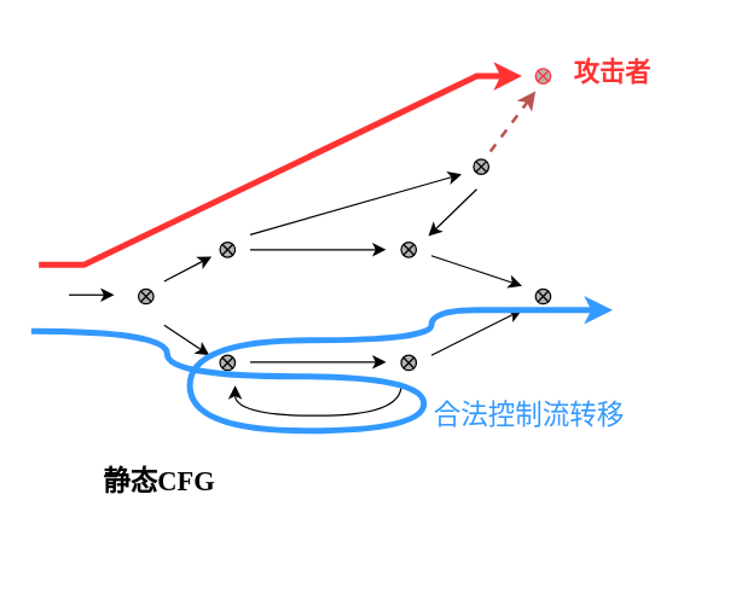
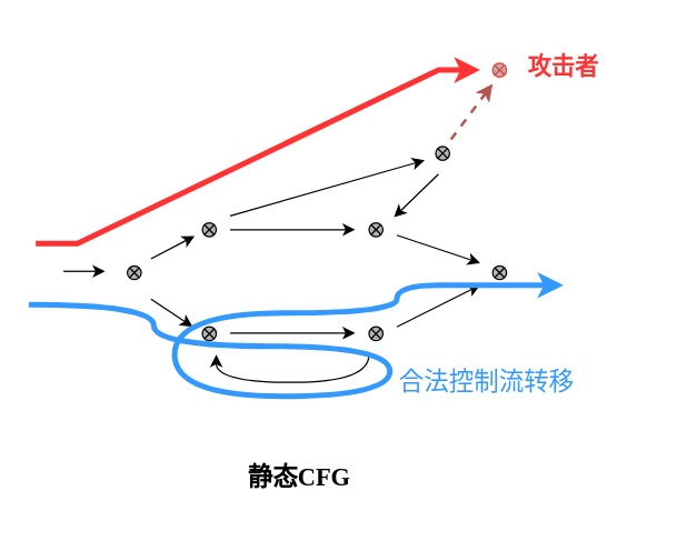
  <mxCell id="0" />
  <mxCell id="1" parent="0" />
  <mxCell id="2" value="" style="endArrow=classic;html=1;rounded=0;" edge="1" parent="1"><mxGeometry width="50" height="50" relative="1" as="geometry"><mxPoint x="45" y="195" as="sourcePoint" /><mxPoint x="75" y="195" as="targetPoint" /></mxGeometry></mxCell>
  <mxCell id="3" value="" style="verticalLabelPosition=bottom;verticalAlign=top;html=1;shape=mxgraph.flowchart.or;fillColor=#B3B3B3;" vertex="1" parent="1"><mxGeometry x="91" y="191" width="10" height="10" as="geometry" /></mxCell>
  <mxCell id="4" value="" style="verticalLabelPosition=bottom;verticalAlign=top;html=1;shape=mxgraph.flowchart.or;fillColor=#B3B3B3;strokeColor=#FF3333;" vertex="1" parent="1"><mxGeometry x="354" y="45" width="10" height="10" as="geometry" /></mxCell>
  <mxCell id="5" value="" style="verticalLabelPosition=bottom;verticalAlign=top;html=1;shape=mxgraph.flowchart.or;fillColor=#B3B3B3;" vertex="1" parent="1"><mxGeometry x="313" y="105" width="10" height="10" as="geometry" /></mxCell>
  <mxCell id="6" value="" style="verticalLabelPosition=bottom;verticalAlign=top;html=1;shape=mxgraph.flowchart.or;fillColor=#B3B3B3;" vertex="1" parent="1"><mxGeometry x="354" y="191" width="10" height="10" as="geometry" /></mxCell>
  <mxCell id="7" value="" style="verticalLabelPosition=bottom;verticalAlign=top;html=1;shape=mxgraph.flowchart.or;fillColor=#B3B3B3;" vertex="1" parent="1"><mxGeometry x="265" y="235" width="10" height="10" as="geometry" /></mxCell>
  <mxCell id="8" value="" style="verticalLabelPosition=bottom;verticalAlign=top;html=1;shape=mxgraph.flowchart.or;fillColor=#B3B3B3;" vertex="1" parent="1"><mxGeometry x="265" y="160" width="10" height="10" as="geometry" /></mxCell>
  <mxCell id="9" value="" style="verticalLabelPosition=bottom;verticalAlign=top;html=1;shape=mxgraph.flowchart.or;fillColor=#B3B3B3;" vertex="1" parent="1"><mxGeometry x="145" y="235" width="10" height="10" as="geometry" /></mxCell>
  <mxCell id="10" value="" style="verticalLabelPosition=bottom;verticalAlign=top;html=1;shape=mxgraph.flowchart.or;fillColor=#B3B3B3;" vertex="1" parent="1"><mxGeometry x="145" y="160" width="10" height="10" as="geometry" /></mxCell>
  <mxCell id="11" value="" style="endArrow=classic;html=1;rounded=0;entryX=0.145;entryY=0.855;entryDx=0;entryDy=0;entryPerimeter=0;" edge="1" parent="1"><mxGeometry width="50" height="50" relative="1" as="geometry"><mxPoint x="108" y="186" as="sourcePoint" /><mxPoint x="139.45" y="169.55" as="targetPoint" /></mxGeometry></mxCell>
  <mxCell id="12" value="" style="endArrow=classic;html=1;rounded=0;" edge="1" parent="1"><mxGeometry width="50" height="50" relative="1" as="geometry"><mxPoint x="108" y="215" as="sourcePoint" /><mxPoint x="138" y="235" as="targetPoint" /></mxGeometry></mxCell>
  <mxCell id="13" value="" style="endArrow=classic;html=1;rounded=0;" edge="1" parent="1"><mxGeometry width="50" height="50" relative="1" as="geometry"><mxPoint x="165" y="165" as="sourcePoint" /><mxPoint x="255" y="165" as="targetPoint" /></mxGeometry></mxCell>
  <mxCell id="14" value="" style="endArrow=classic;html=1;rounded=0;" edge="1" parent="1"><mxGeometry width="50" height="50" relative="1" as="geometry"><mxPoint x="165" y="239.5" as="sourcePoint" /><mxPoint x="255" y="239.5" as="targetPoint" /></mxGeometry></mxCell>
  <mxCell id="15" value="" style="endArrow=classic;html=1;rounded=0;edgeStyle=orthogonalEdgeStyle;curved=1;" edge="1" parent="1"><mxGeometry width="50" height="50" relative="1" as="geometry"><mxPoint x="265" y="255" as="sourcePoint" /><mxPoint x="155" y="255" as="targetPoint" /><Array as="points"><mxPoint x="265" y="275" /><mxPoint x="155" y="275" /></Array></mxGeometry></mxCell>
  <mxCell id="16" value="" style="endArrow=classic;html=1;rounded=0;" edge="1" parent="1"><mxGeometry width="50" height="50" relative="1" as="geometry"><mxPoint x="165" y="155" as="sourcePoint" /><mxPoint x="305" y="115" as="targetPoint" /></mxGeometry></mxCell>
  <mxCell id="17" value="" style="endArrow=classic;html=1;rounded=0;" edge="1" parent="1"><mxGeometry width="50" height="50" relative="1" as="geometry"><mxPoint x="315" y="125" as="sourcePoint" /><mxPoint x="283" y="156" as="targetPoint" /></mxGeometry></mxCell>
  <mxCell id="18" value="" style="endArrow=classic;html=1;rounded=0;" edge="1" parent="1"><mxGeometry width="50" height="50" relative="1" as="geometry"><mxPoint x="285" y="169" as="sourcePoint" /><mxPoint x="345" y="189" as="targetPoint" /></mxGeometry></mxCell>
  <mxCell id="19" value="" style="endArrow=classic;html=1;rounded=0;" edge="1" parent="1"><mxGeometry width="50" height="50" relative="1" as="geometry"><mxPoint x="285" y="235" as="sourcePoint" /><mxPoint x="345" y="205" as="targetPoint" /></mxGeometry></mxCell>
  <mxCell id="20" value="" style="endArrow=classic;html=1;rounded=0;fillColor=#f8cecc;strokeColor=#b85450;dashed=1;strokeWidth=2;" edge="1" parent="1"><mxGeometry width="50" height="50" relative="1" as="geometry"><mxPoint x="324" y="100" as="sourcePoint" /><mxPoint x="354" y="60" as="targetPoint" /></mxGeometry></mxCell>
  <mxCell id="21" value="&lt;font size=&quot;1&quot; face=&quot;Courier New&quot; color=&quot;#ff3333&quot;&gt;&lt;b style=&quot;font-size: 17px;&quot;&gt;攻击者&lt;/b&gt;&lt;/font&gt;" style="whiteSpace=wrap;html=1;strokeColor=none;fillColor=none;" vertex="1" parent="1"><mxGeometry x="345" y="20" width="120" height="60" as="geometry" /></mxCell>
  <mxCell id="22" value="" style="endArrow=classic;html=1;rounded=0;fontFamily=Courier New;fontSize=17;fontColor=#FF3333;edgeStyle=orthogonalEdgeStyle;curved=1;strokeColor=#3399FF;endFill=1;strokeWidth=4;" edge="1" parent="1"><mxGeometry width="50" height="50" relative="1" as="geometry"><mxPoint x="20" y="219" as="sourcePoint" /><mxPoint x="405" y="205" as="targetPoint" /><Array as="points"><mxPoint x="110" y="219" /><mxPoint x="110" y="249" /><mxPoint x="280" y="249" /><mxPoint x="280" y="285" /><mxPoint x="125" y="285" /><mxPoint x="125" y="225" /><mxPoint x="285" y="225" /><mxPoint x="285" y="205" /><mxPoint x="345" y="205" /></Array></mxGeometry></mxCell>
  <mxCell id="23" value="" style="endArrow=classic;html=1;rounded=0;strokeColor=#FF3333;strokeWidth=4;fontFamily=Courier New;fontSize=17;fontColor=#FF3333;entryX=0;entryY=0.5;entryDx=0;entryDy=0;edgeStyle=entityRelationEdgeStyle;" edge="1" parent="1" target="21"><mxGeometry width="50" height="50" relative="1" as="geometry"><mxPoint x="25" y="175" as="sourcePoint" /><mxPoint x="435" y="505" as="targetPoint" /></mxGeometry></mxCell>
- <mxCell id="24" value="&lt;font color=&quot;#000000&quot; size=&quot;1&quot; face=&quot;Lucida Console&quot;&gt;&lt;b style=&quot;font-size: 18px;&quot;&gt;静态CFG&lt;/b&gt;&lt;/font&gt;" style="whiteSpace=wrap;html=1;strokeColor=none;fontFamily=Courier New;fontSize=17;fontColor=#FF3333;fillColor=none;" vertex="1" parent="1"><mxGeometry x="45" y="290" width="120" height="60" as="geometry" /></mxCell>
+ <mxCell id="24" value="&lt;font color=&quot;#000000&quot; size=&quot;1&quot; face=&quot;Lucida Console&quot;&gt;&lt;b style=&quot;font-size: 18px;&quot;&gt;静态CFG&lt;/b&gt;&lt;/font&gt;" style="whiteSpace=wrap;html=1;strokeColor=none;fontFamily=Courier New;fontSize=17;fontColor=#FF3333;fillColor=none;" vertex="1" parent="1"><mxGeometry x="155" y="315" width="120" height="60" as="geometry" /></mxCell>
  <mxCell id="25" value="&lt;font color=&quot;#3399ff&quot;&gt;合法控制流转移&lt;/font&gt;" style="whiteSpace=wrap;html=1;strokeColor=none;fontFamily=Lucida Console;fontSize=18;fontColor=#000000;fillColor=none;" vertex="1" parent="1"><mxGeometry x="285" y="245" width="130" height="60" as="geometry" /></mxCell>
